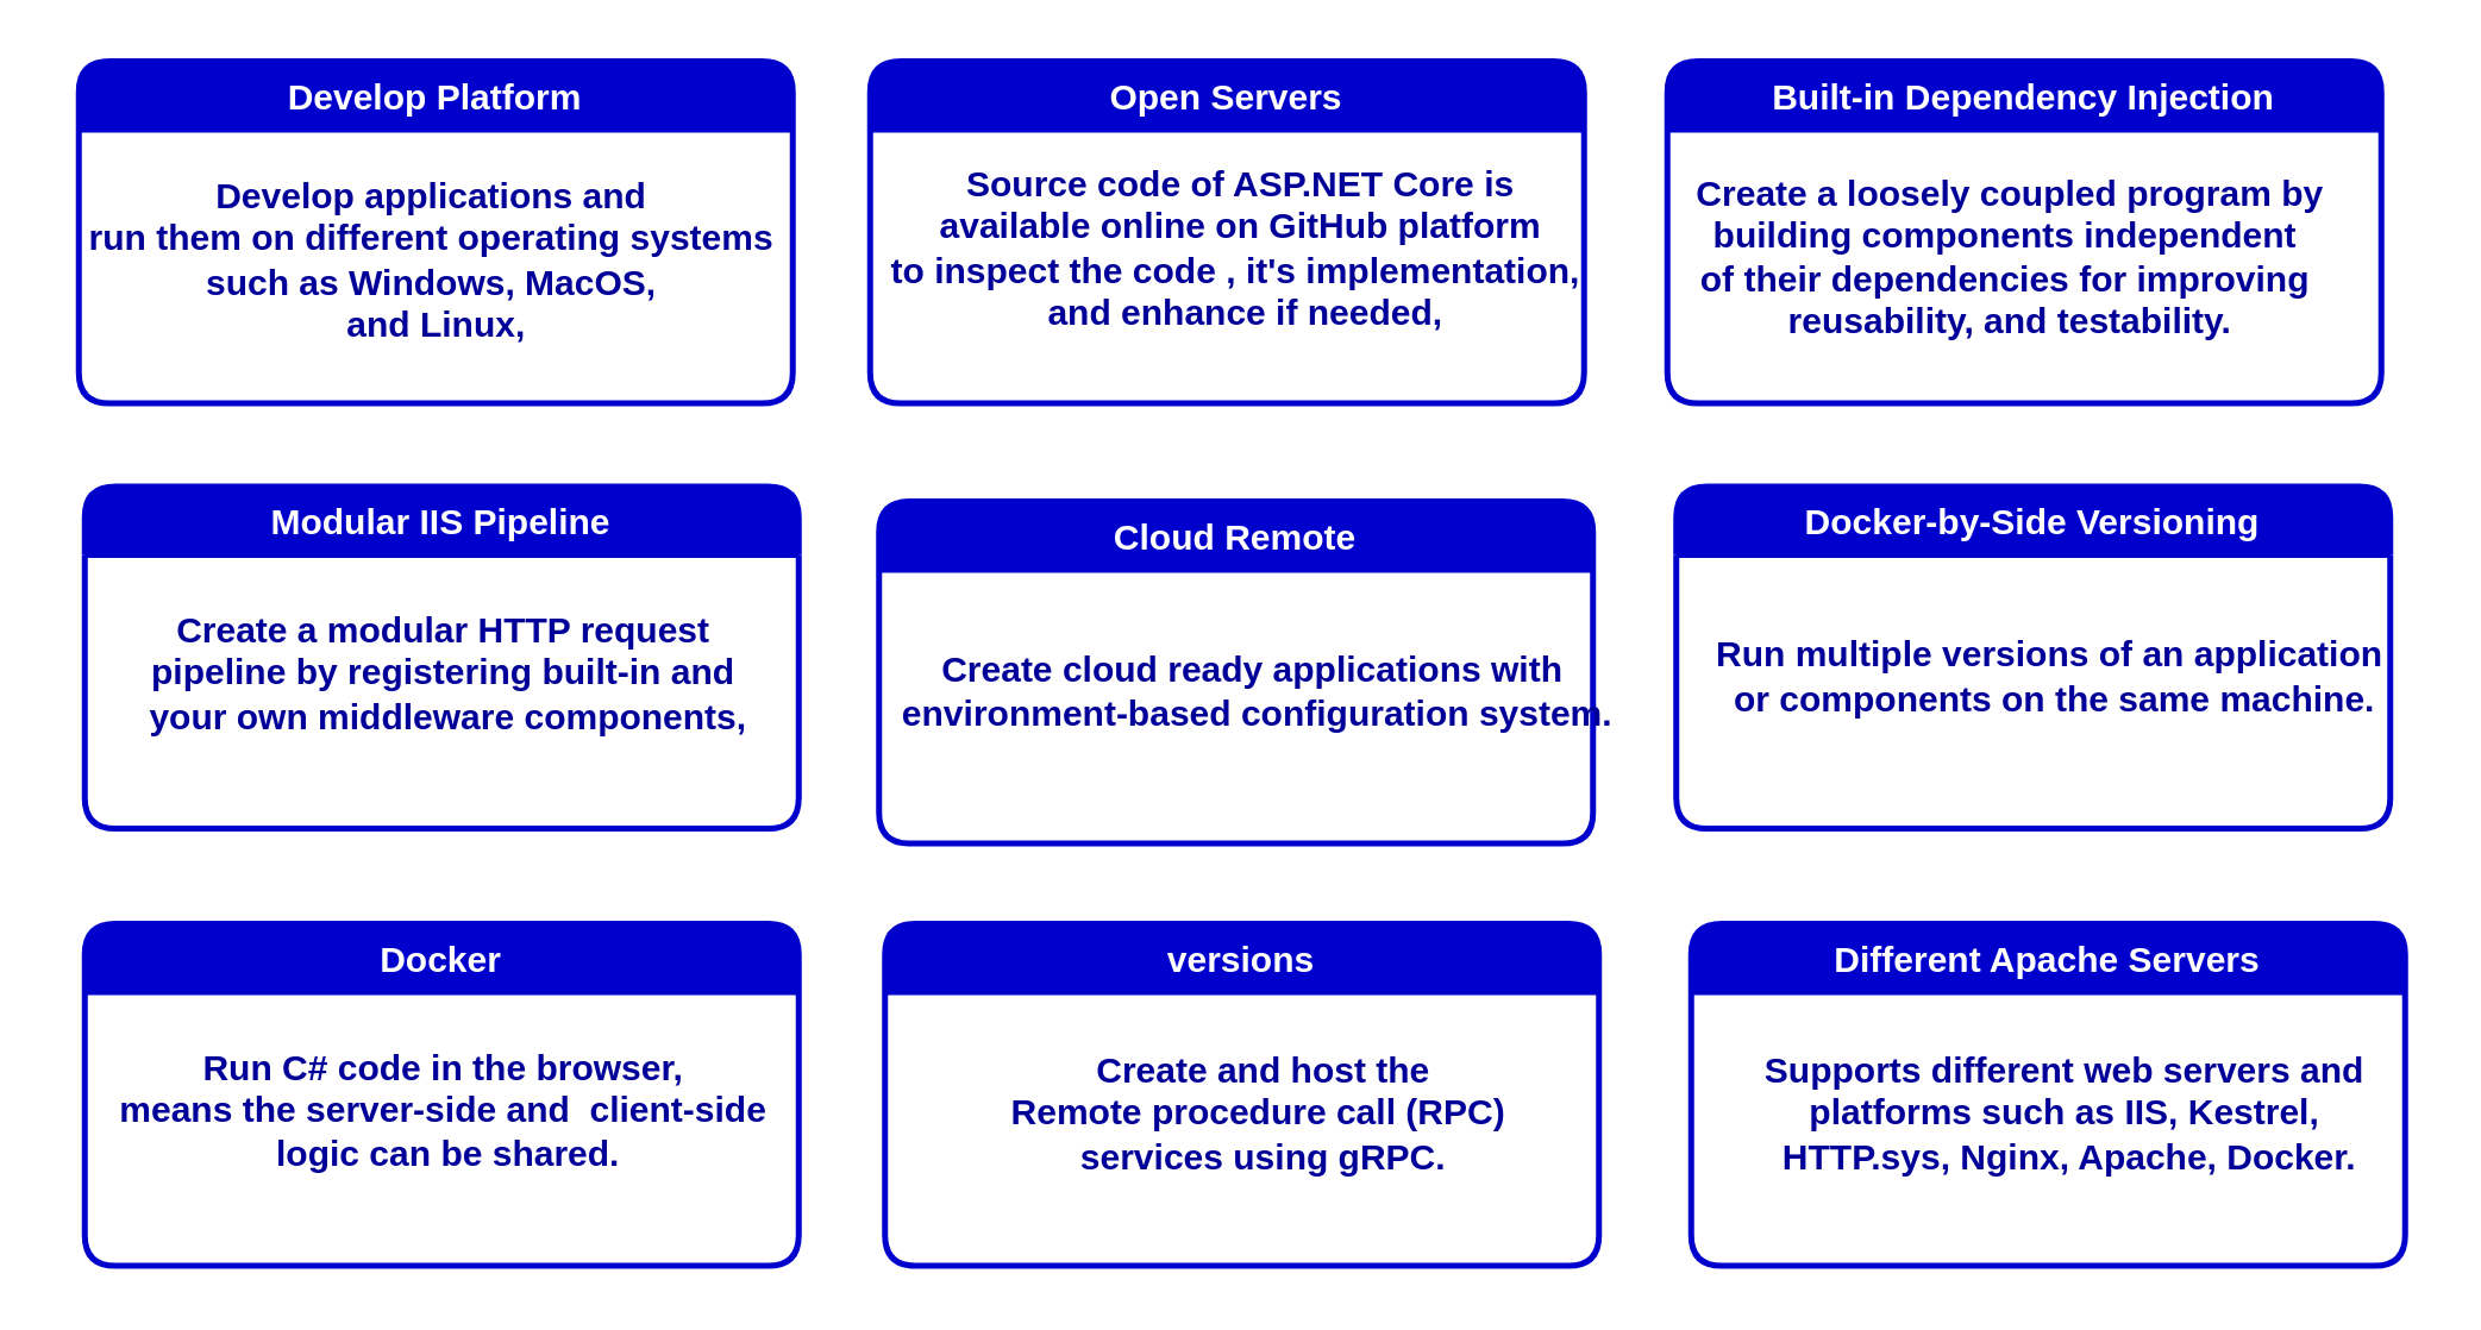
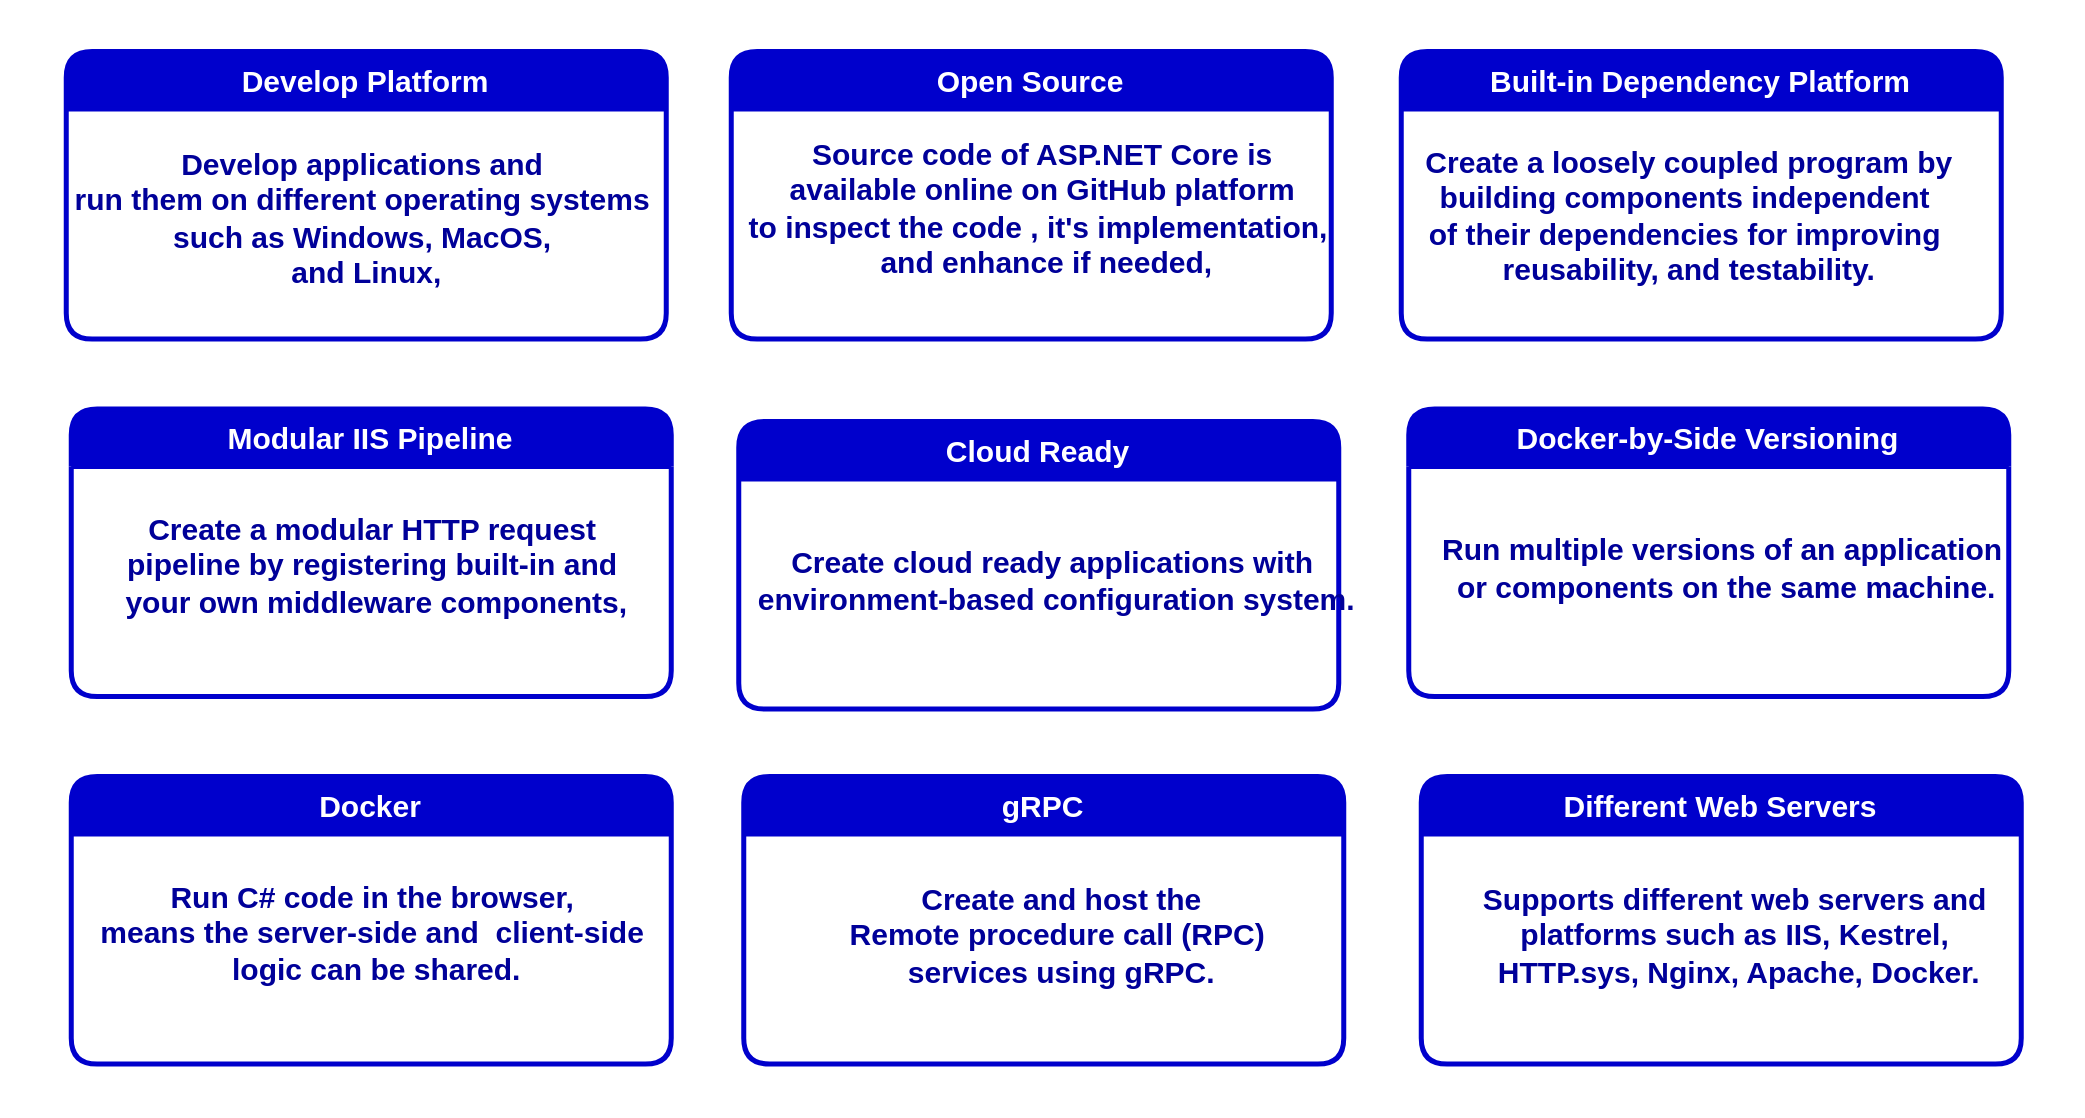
  <mxCell id="0" />
  <mxCell id="1" parent="0" />
  <mxCell id="2" value="Develop Platform" style="swimlane;startSize=23;fillColor=#0000CC;strokeColor=#0000CC;strokeWidth=2;rounded=1;fontColor=#FFFFFF;labelPosition=center;verticalLabelPosition=middle;align=center;verticalAlign=middle;" parent="1" vertex="1"><mxGeometry x="26" y="20" width="240" height="115" as="geometry"><mxRectangle x="324" y="150" width="114" height="26" as="alternateBounds" /></mxGeometry></mxCell>
  <mxCell id="3" value="&lt;b style=&quot;&quot;&gt;&lt;font color=&quot;#000099&quot; style=&quot;font-size: 12px;&quot;&gt;Develop applications&amp;nbsp;&lt;span style=&quot;background-color: initial;&quot;&gt;and&amp;nbsp;&lt;/span&gt;&lt;/font&gt;&lt;/b&gt;&lt;div style=&quot;&quot;&gt;&lt;span style=&quot;background-color: initial;&quot;&gt;&lt;b&gt;&lt;font color=&quot;#000099&quot; style=&quot;font-size: 12px;&quot;&gt;run them on different operating systems&amp;nbsp;&lt;/font&gt;&lt;/b&gt;&lt;/span&gt;&lt;div style=&quot;&quot;&gt;&lt;b&gt;&lt;font color=&quot;#000099&quot; style=&quot;font-size: 12px;&quot;&gt;such as Windows, MacOS,&amp;nbsp;&lt;/font&gt;&lt;/b&gt;&lt;/div&gt;&lt;div style=&quot;&quot;&gt;&lt;b style=&quot;&quot;&gt;&lt;font color=&quot;#000099&quot; style=&quot;font-size: 12px;&quot;&gt;and Linux,&lt;/font&gt;&lt;/b&gt;&lt;/div&gt;&lt;/div&gt;" style="text;html=1;align=center;verticalAlign=middle;resizable=0;points=[];autosize=1;strokeColor=none;fillColor=none;" parent="2" vertex="1"><mxGeometry x="-6" y="32" width="251" height="70" as="geometry" /></mxCell>
- <mxCell id="4" value="Open Servers" style="swimlane;startSize=23;fillColor=#0000CC;strokeColor=#0000CC;strokeWidth=2;rounded=1;fontColor=#FFFFFF;labelPosition=center;verticalLabelPosition=middle;align=center;verticalAlign=middle;swimlaneLine=1;glass=0;shadow=0;" parent="1" vertex="1"><mxGeometry x="292" y="20" width="240" height="115" as="geometry"><mxRectangle x="324" y="150" width="114" height="26" as="alternateBounds" /></mxGeometry></mxCell>
+ <mxCell id="4" value="Open Source" style="swimlane;startSize=23;fillColor=#0000CC;strokeColor=#0000CC;strokeWidth=2;rounded=1;fontColor=#FFFFFF;labelPosition=center;verticalLabelPosition=middle;align=center;verticalAlign=middle;swimlaneLine=1;glass=0;shadow=0;" parent="1" vertex="1"><mxGeometry x="292" y="20" width="240" height="115" as="geometry"><mxRectangle x="324" y="150" width="114" height="26" as="alternateBounds" /></mxGeometry></mxCell>
  <mxCell id="5" value="&lt;div style=&quot;&quot;&gt;&lt;span style=&quot;background-color: initial;&quot;&gt;&lt;b&gt;&lt;font color=&quot;#000099&quot; style=&quot;font-size: 12px;&quot;&gt;Source code of ASP.NET Core is&amp;nbsp;&lt;/font&gt;&lt;/b&gt;&lt;/span&gt;&lt;/div&gt;&lt;div style=&quot;&quot;&gt;&lt;span style=&quot;background-color: initial;&quot;&gt;&lt;b&gt;&lt;font color=&quot;#000099&quot; style=&quot;font-size: 12px;&quot;&gt;available online&amp;nbsp;&lt;/font&gt;&lt;/b&gt;&lt;/span&gt;&lt;b style=&quot;background-color: initial;&quot;&gt;&lt;font color=&quot;#000099&quot;&gt;on GitHub platform&amp;nbsp;&lt;/font&gt;&lt;/b&gt;&lt;/div&gt;&lt;div style=&quot;&quot;&gt;&lt;span style=&quot;background-color: initial;&quot;&gt;&lt;b&gt;&lt;font color=&quot;#000099&quot; style=&quot;font-size: 12px;&quot;&gt;to inspect the code&lt;/font&gt;&lt;/b&gt;&lt;/span&gt;&lt;b style=&quot;background-color: initial;&quot;&gt;&lt;font color=&quot;#000099&quot;&gt;&amp;nbsp;, it's implementation,&amp;nbsp;&amp;nbsp;&lt;/font&gt;&lt;/b&gt;&lt;/div&gt;&lt;div style=&quot;&quot;&gt;&lt;span style=&quot;background-color: initial;&quot;&gt;&lt;b&gt;&lt;font color=&quot;#000099&quot; style=&quot;font-size: 12px;&quot;&gt;and enhance if needed,&lt;/font&gt;&lt;/b&gt;&lt;/span&gt;&lt;/div&gt;" style="text;html=1;align=center;verticalAlign=middle;resizable=0;points=[];autosize=1;strokeColor=none;fillColor=none;" parent="4" vertex="1"><mxGeometry x="-2" y="28" width="256" height="70" as="geometry" /></mxCell>
- <mxCell id="6" value="Built-in Dependency Injection" style="swimlane;startSize=23;fillColor=#0000CC;strokeColor=#0000CC;strokeWidth=2;rounded=1;fontColor=#FFFFFF;labelPosition=center;verticalLabelPosition=middle;align=center;verticalAlign=middle;swimlaneLine=1;glass=0;shadow=0;" parent="1" vertex="1"><mxGeometry x="560" y="20" width="240" height="115" as="geometry"><mxRectangle x="324" y="150" width="114" height="26" as="alternateBounds" /></mxGeometry></mxCell>
+ <mxCell id="6" value="Built-in Dependency Platform" style="swimlane;startSize=23;fillColor=#0000CC;strokeColor=#0000CC;strokeWidth=2;rounded=1;fontColor=#FFFFFF;labelPosition=center;verticalLabelPosition=middle;align=center;verticalAlign=middle;swimlaneLine=1;glass=0;shadow=0;" parent="1" vertex="1"><mxGeometry x="560" y="20" width="240" height="115" as="geometry"><mxRectangle x="324" y="150" width="114" height="26" as="alternateBounds" /></mxGeometry></mxCell>
  <mxCell id="7" value="&lt;div style=&quot;&quot;&gt;&lt;font color=&quot;#000099&quot;&gt;&lt;b&gt;Create a loosely coupled program by&lt;/b&gt;&lt;/font&gt;&lt;/div&gt;&lt;div style=&quot;&quot;&gt;&lt;font color=&quot;#000099&quot;&gt;&lt;b&gt;building components independent&amp;nbsp;&lt;/b&gt;&lt;/font&gt;&lt;/div&gt;&lt;div style=&quot;&quot;&gt;&lt;font color=&quot;#000099&quot;&gt;&lt;b&gt;of&amp;nbsp;&lt;/b&gt;&lt;/font&gt;&lt;b style=&quot;color: rgb(0, 0, 153); background-color: initial;&quot;&gt;their dependencies&amp;nbsp;&lt;/b&gt;&lt;b style=&quot;color: rgb(0, 0, 153); background-color: initial;&quot;&gt;for improving&amp;nbsp;&lt;/b&gt;&lt;/div&gt;&lt;div style=&quot;&quot;&gt;&lt;b style=&quot;color: rgb(0, 0, 153); background-color: initial;&quot;&gt;reusability, and testability.&lt;/b&gt;&lt;/div&gt;" style="text;html=1;align=center;verticalAlign=middle;resizable=0;points=[];autosize=1;strokeColor=none;fillColor=none;" parent="6" vertex="1"><mxGeometry y="31" width="229" height="70" as="geometry" /></mxCell>
  <mxCell id="8" value="Modular IIS Pipeline" style="swimlane;startSize=23;fillColor=#0000CC;strokeColor=#0000CC;strokeWidth=2;rounded=1;fontColor=#FFFFFF;labelPosition=center;verticalLabelPosition=middle;align=center;verticalAlign=middle;" parent="1" vertex="1"><mxGeometry x="28" y="163" width="240" height="115" as="geometry"><mxRectangle x="324" y="150" width="114" height="26" as="alternateBounds" /></mxGeometry></mxCell>
  <mxCell id="9" value="&lt;b style=&quot;&quot;&gt;&lt;font color=&quot;#000099&quot; style=&quot;font-size: 12px;&quot;&gt;Create a modular HTTP request&amp;nbsp;&lt;/font&gt;&lt;/b&gt;&lt;div&gt;&lt;b style=&quot;&quot;&gt;&lt;font color=&quot;#000099&quot; style=&quot;font-size: 12px;&quot;&gt;pipeline&amp;nbsp;&lt;/font&gt;&lt;/b&gt;&lt;b style=&quot;background-color: initial;&quot;&gt;&lt;font color=&quot;#000099&quot;&gt;by registering built-in&amp;nbsp;&lt;/font&gt;&lt;/b&gt;&lt;b style=&quot;background-color: initial;&quot;&gt;&lt;font color=&quot;#000099&quot;&gt;and&amp;nbsp;&lt;/font&gt;&lt;/b&gt;&lt;div&gt;&lt;b style=&quot;&quot;&gt;&lt;font color=&quot;#000099&quot; style=&quot;font-size: 12px;&quot;&gt;your own middleware components,&lt;/font&gt;&lt;/b&gt;&lt;/div&gt;&lt;/div&gt;" style="text;html=1;align=center;verticalAlign=middle;resizable=0;points=[];autosize=1;strokeColor=none;fillColor=none;" parent="8" vertex="1"><mxGeometry x="12" y="35.5" width="219" height="55" as="geometry" /></mxCell>
- <mxCell id="10" value="Cloud Remote" style="swimlane;startSize=23;fillColor=#0000CC;strokeColor=#0000CC;strokeWidth=2;rounded=1;fontColor=#FFFFFF;labelPosition=center;verticalLabelPosition=middle;align=center;verticalAlign=middle;swimlaneLine=1;glass=0;shadow=0;" parent="1" vertex="1"><mxGeometry x="295" y="168" width="240" height="115" as="geometry"><mxRectangle x="324" y="150" width="114" height="26" as="alternateBounds" /></mxGeometry></mxCell>
+ <mxCell id="10" value="Cloud Ready" style="swimlane;startSize=23;fillColor=#0000CC;strokeColor=#0000CC;strokeWidth=2;rounded=1;fontColor=#FFFFFF;labelPosition=center;verticalLabelPosition=middle;align=center;verticalAlign=middle;swimlaneLine=1;glass=0;shadow=0;" parent="1" vertex="1"><mxGeometry x="295" y="168" width="240" height="115" as="geometry"><mxRectangle x="324" y="150" width="114" height="26" as="alternateBounds" /></mxGeometry></mxCell>
  <mxCell id="11" value="&lt;div style=&quot;&quot;&gt;&lt;font color=&quot;#000099&quot;&gt;&lt;b&gt;Create cloud ready&amp;nbsp;&lt;/b&gt;&lt;/font&gt;&lt;b style=&quot;background-color: initial; color: rgb(0, 0, 153);&quot;&gt;applications with&lt;/b&gt;&lt;b style=&quot;color: rgb(0, 0, 153); background-color: initial;&quot;&gt;&amp;nbsp;&lt;/b&gt;&lt;/div&gt;&lt;div style=&quot;&quot;&gt;&lt;font color=&quot;#000099&quot;&gt;&lt;b&gt;environment-based configuration system.&lt;/b&gt;&lt;/font&gt;&lt;/div&gt;" style="text;html=1;align=center;verticalAlign=middle;resizable=0;points=[];autosize=1;strokeColor=none;fillColor=none;" parent="10" vertex="1"><mxGeometry x="-2" y="43" width="257" height="41" as="geometry" /></mxCell>
  <mxCell id="12" value="Docker-by-Side Versioning" style="swimlane;startSize=23;fillColor=#0000CC;strokeColor=#0000CC;strokeWidth=2;rounded=1;fontColor=#FFFFFF;labelPosition=center;verticalLabelPosition=middle;align=center;verticalAlign=middle;swimlaneLine=1;glass=0;shadow=0;" parent="1" vertex="1"><mxGeometry x="563" y="163" width="240" height="115" as="geometry"><mxRectangle x="324" y="150" width="114" height="26" as="alternateBounds" /></mxGeometry></mxCell>
  <mxCell id="13" value="&lt;div style=&quot;&quot;&gt;&lt;span style=&quot;background-color: initial;&quot;&gt;&lt;b&gt;&lt;font color=&quot;#000099&quot;&gt;Run multiple versions of an application&amp;nbsp;&lt;/font&gt;&lt;/b&gt;&lt;/span&gt;&lt;/div&gt;&lt;div style=&quot;&quot;&gt;&lt;span style=&quot;background-color: initial;&quot;&gt;&lt;b&gt;&lt;font color=&quot;#000099&quot;&gt;or components on the same machine.&lt;/font&gt;&lt;/b&gt;&lt;/span&gt;&lt;/div&gt;" style="text;html=1;align=center;verticalAlign=middle;resizable=0;points=[];autosize=1;strokeColor=none;fillColor=none;" parent="12" vertex="1"><mxGeometry x="4" y="43" width="245" height="41" as="geometry" /></mxCell>
  <mxCell id="14" value="Docker" style="swimlane;startSize=23;fillColor=#0000CC;strokeColor=#0000CC;strokeWidth=2;rounded=1;fontColor=#FFFFFF;labelPosition=center;verticalLabelPosition=middle;align=center;verticalAlign=middle;" parent="1" vertex="1"><mxGeometry x="28" y="310" width="240" height="115" as="geometry"><mxRectangle x="324" y="150" width="114" height="26" as="alternateBounds" /></mxGeometry></mxCell>
  <mxCell id="15" value="&lt;font color=&quot;#000099&quot;&gt;&lt;b&gt;Run C# code in the browser,&amp;nbsp;&lt;/b&gt;&lt;/font&gt;&lt;div&gt;&lt;font color=&quot;#000099&quot;&gt;&lt;b&gt;means the server-side and&amp;nbsp; client-side&amp;nbsp;&lt;/b&gt;&lt;/font&gt;&lt;/div&gt;&lt;div&gt;&lt;font color=&quot;#000099&quot;&gt;&lt;b&gt;logic can be shared.&lt;/b&gt;&lt;/font&gt;&lt;/div&gt;" style="text;html=1;align=center;verticalAlign=middle;resizable=0;points=[];autosize=1;strokeColor=none;fillColor=none;" parent="14" vertex="1"><mxGeometry x="2" y="35.5" width="239" height="55" as="geometry" /></mxCell>
- <mxCell id="16" value="versions" style="swimlane;startSize=23;fillColor=#0000CC;strokeColor=#0000CC;strokeWidth=2;rounded=1;fontColor=#FFFFFF;labelPosition=center;verticalLabelPosition=middle;align=center;verticalAlign=middle;swimlaneLine=1;glass=0;shadow=0;" parent="1" vertex="1"><mxGeometry x="297" y="310" width="240" height="115" as="geometry"><mxRectangle x="324" y="150" width="114" height="26" as="alternateBounds" /></mxGeometry></mxCell>
+ <mxCell id="16" value="gRPC" style="swimlane;startSize=23;fillColor=#0000CC;strokeColor=#0000CC;strokeWidth=2;rounded=1;fontColor=#FFFFFF;labelPosition=center;verticalLabelPosition=middle;align=center;verticalAlign=middle;swimlaneLine=1;glass=0;shadow=0;" parent="1" vertex="1"><mxGeometry x="297" y="310" width="240" height="115" as="geometry"><mxRectangle x="324" y="150" width="114" height="26" as="alternateBounds" /></mxGeometry></mxCell>
  <mxCell id="17" value="&lt;div style=&quot;&quot;&gt;&lt;b style=&quot;color: rgb(0, 0, 153); background-color: initial;&quot;&gt;Create and host the&lt;/b&gt;&lt;/div&gt;&lt;div style=&quot;&quot;&gt;&lt;b style=&quot;color: rgb(0, 0, 153); background-color: initial;&quot;&gt;Remote procedure call (RPC)&amp;nbsp;&lt;/b&gt;&lt;/div&gt;&lt;div style=&quot;&quot;&gt;&lt;b style=&quot;color: rgb(0, 0, 153); background-color: initial;&quot;&gt;services&amp;nbsp;&lt;/b&gt;&lt;b style=&quot;background-color: initial; color: rgb(0, 0, 153);&quot;&gt;using gRPC.&lt;/b&gt;&lt;/div&gt;" style="text;html=1;align=center;verticalAlign=middle;resizable=0;points=[];autosize=1;strokeColor=none;fillColor=none;" parent="16" vertex="1"><mxGeometry x="33" y="36" width="187" height="55" as="geometry" /></mxCell>
- <mxCell id="18" value="Different Apache Servers" style="swimlane;startSize=23;fillColor=#0000CC;strokeColor=#0000CC;strokeWidth=2;rounded=1;fontColor=#FFFFFF;labelPosition=center;verticalLabelPosition=middle;align=center;verticalAlign=middle;swimlaneLine=1;glass=0;shadow=0;" parent="1" vertex="1"><mxGeometry x="568" y="310" width="240" height="115" as="geometry"><mxRectangle x="324" y="150" width="114" height="26" as="alternateBounds" /></mxGeometry></mxCell>
+ <mxCell id="18" value="Different Web Servers" style="swimlane;startSize=23;fillColor=#0000CC;strokeColor=#0000CC;strokeWidth=2;rounded=1;fontColor=#FFFFFF;labelPosition=center;verticalLabelPosition=middle;align=center;verticalAlign=middle;swimlaneLine=1;glass=0;shadow=0;" parent="1" vertex="1"><mxGeometry x="568" y="310" width="240" height="115" as="geometry"><mxRectangle x="324" y="150" width="114" height="26" as="alternateBounds" /></mxGeometry></mxCell>
  <mxCell id="19" value="&lt;div style=&quot;&quot;&gt;&lt;font color=&quot;#000099&quot;&gt;&lt;b&gt;Supports different web servers and&amp;nbsp;&lt;/b&gt;&lt;/font&gt;&lt;/div&gt;&lt;div style=&quot;&quot;&gt;&lt;font color=&quot;#000099&quot;&gt;&lt;b&gt;platforms such as IIS, Kestrel,&amp;nbsp;&lt;/b&gt;&lt;/font&gt;&lt;/div&gt;&lt;div style=&quot;&quot;&gt;&lt;font color=&quot;#000099&quot;&gt;&lt;b&gt;HTTP.sys, Nginx, Apache, Docker.&lt;/b&gt;&lt;/font&gt;&lt;/div&gt;" style="text;html=1;align=center;verticalAlign=middle;resizable=0;points=[];autosize=1;strokeColor=none;fillColor=none;" parent="18" vertex="1"><mxGeometry x="15" y="36" width="223" height="55" as="geometry" /></mxCell>
